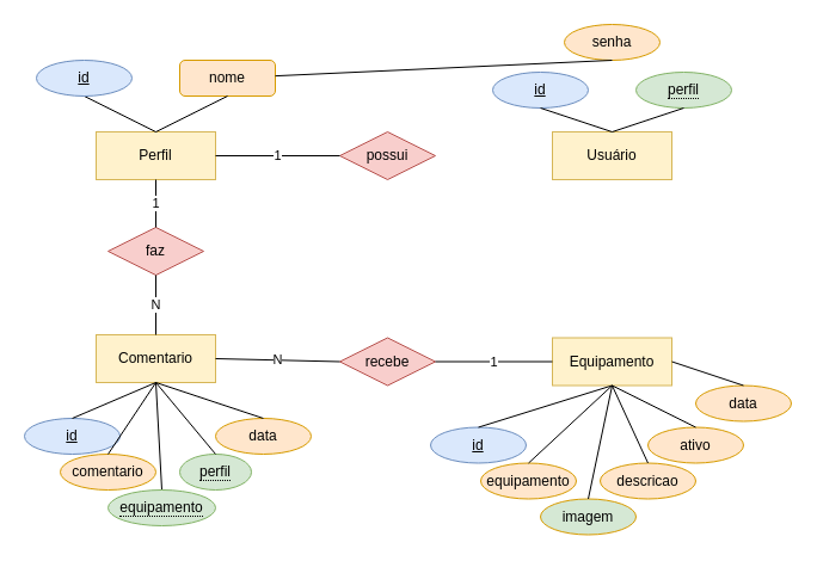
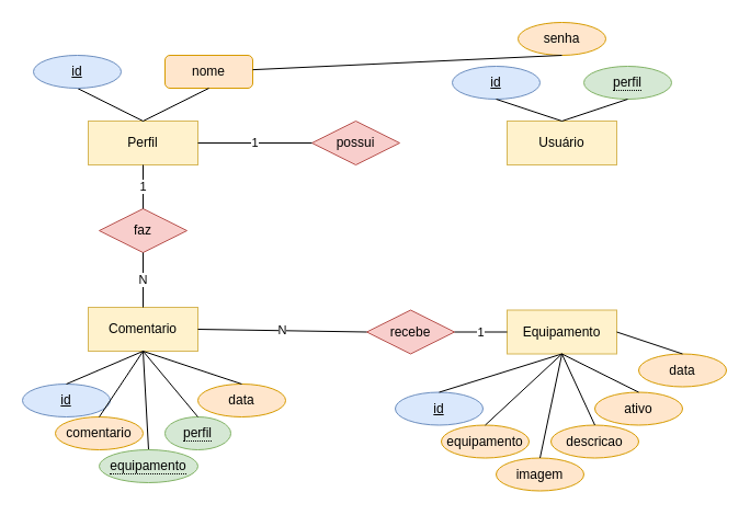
  <mxCell id="0" />
  <mxCell id="1" parent="0" />
  <mxCell id="2" value="Equipamento" style="whiteSpace=wrap;html=1;align=center;fillColor=#fff2cc;strokeColor=#d6b656;" vertex="1" parent="1"><mxGeometry x="462" y="282.5" width="100" height="40" as="geometry" /></mxCell>
  <mxCell id="3" value="Usuário" style="whiteSpace=wrap;html=1;align=center;fillColor=#fff2cc;strokeColor=#d6b656;" vertex="1" parent="1"><mxGeometry x="462" y="110" width="100" height="40" as="geometry" /></mxCell>
  <mxCell id="4" value="Perfil" style="whiteSpace=wrap;html=1;align=center;fillColor=#fff2cc;strokeColor=#d6b656;" vertex="1" parent="1"><mxGeometry x="80" y="110" width="100" height="40" as="geometry" /></mxCell>
  <mxCell id="5" value="Comentario" style="whiteSpace=wrap;html=1;align=center;fillColor=#fff2cc;strokeColor=#d6b656;" vertex="1" parent="1"><mxGeometry x="80" y="280" width="100" height="40" as="geometry" /></mxCell>
  <mxCell id="6" value="id" style="ellipse;whiteSpace=wrap;html=1;align=center;fontStyle=4;fillColor=#dae8fc;strokeColor=#6c8ebf;" vertex="1" parent="1"><mxGeometry x="412" y="60" width="80" height="30" as="geometry" /></mxCell>
  <mxCell id="7" value="senha" style="ellipse;whiteSpace=wrap;html=1;align=center;fillColor=#ffe6cc;strokeColor=#d79b00;" vertex="1" parent="1"><mxGeometry x="472" y="20" width="80" height="30" as="geometry" /></mxCell>
  <mxCell id="8" value="nome" style="whiteSpace=wrap;html=1;align=center;fillColor=#ffe6cc;strokeColor=#d79b00;rounded=1;" vertex="1" parent="1"><mxGeometry x="150" y="50" width="80" height="30" as="geometry" /></mxCell>
  <mxCell id="9" style="rounded=0;orthogonalLoop=1;jettySize=auto;html=1;exitX=0.5;exitY=1;exitDx=0;exitDy=0;entryX=0.5;entryY=0;entryDx=0;entryDy=0;endArrow=none;endFill=0;" edge="1" parent="1" source="10" target="4"><mxGeometry relative="1" as="geometry" /></mxCell>
  <mxCell id="10" value="id" style="ellipse;whiteSpace=wrap;html=1;align=center;fontStyle=4;fillColor=#dae8fc;strokeColor=#6c8ebf;" vertex="1" parent="1"><mxGeometry x="30" y="50" width="80" height="30" as="geometry" /></mxCell>
  <mxCell id="11" value="&lt;span style=&quot;border-bottom: 1px dotted&quot;&gt;perfil&lt;/span&gt;" style="ellipse;whiteSpace=wrap;html=1;align=center;fillColor=#d5e8d4;strokeColor=#82b366;" vertex="1" parent="1"><mxGeometry x="532" y="60" width="80" height="30" as="geometry" /></mxCell>
  <mxCell id="12" style="rounded=0;orthogonalLoop=1;jettySize=auto;html=1;exitX=0.5;exitY=1;exitDx=0;exitDy=0;entryX=0.5;entryY=0;entryDx=0;entryDy=0;endArrow=none;endFill=0;" edge="1" parent="1" source="8" target="4"><mxGeometry relative="1" as="geometry" /></mxCell>
  <mxCell id="13" style="rounded=0;orthogonalLoop=1;jettySize=auto;html=1;exitX=0.5;exitY=1;exitDx=0;exitDy=0;entryX=0.5;entryY=0;entryDx=0;entryDy=0;endArrow=none;endFill=0;" edge="1" parent="1" source="6" target="3"><mxGeometry relative="1" as="geometry" /></mxCell>
  <mxCell id="14" style="rounded=0;orthogonalLoop=1;jettySize=auto;html=1;exitX=0.5;exitY=1;exitDx=0;exitDy=0;endArrow=none;endFill=0;" edge="1" parent="1" source="7" target="8"><mxGeometry relative="1" as="geometry" /></mxCell>
  <mxCell id="15" style="rounded=0;orthogonalLoop=1;jettySize=auto;html=1;exitX=0.5;exitY=1;exitDx=0;exitDy=0;entryX=0.5;entryY=0;entryDx=0;entryDy=0;endArrow=none;endFill=0;" edge="1" parent="1" source="11" target="3"><mxGeometry relative="1" as="geometry" /></mxCell>
  <mxCell id="16" value="id" style="ellipse;whiteSpace=wrap;html=1;align=center;fontStyle=4;fillColor=#dae8fc;strokeColor=#6c8ebf;" vertex="1" parent="1"><mxGeometry x="20" y="350" width="80" height="30" as="geometry" /></mxCell>
  <mxCell id="17" value="comentario" style="ellipse;whiteSpace=wrap;html=1;align=center;fillColor=#ffe6cc;strokeColor=#d79b00;" vertex="1" parent="1"><mxGeometry x="50" y="380" width="80" height="30" as="geometry" /></mxCell>
  <mxCell id="18" value="&lt;span style=&quot;border-bottom: 1px dotted&quot;&gt;perfil&lt;/span&gt;" style="ellipse;whiteSpace=wrap;html=1;align=center;fillColor=#d5e8d4;strokeColor=#82b366;" vertex="1" parent="1"><mxGeometry x="150" y="380" width="60" height="30" as="geometry" /></mxCell>
  <mxCell id="19" style="rounded=0;orthogonalLoop=1;jettySize=auto;html=1;exitX=0.5;exitY=0;exitDx=0;exitDy=0;entryX=0.5;entryY=1;entryDx=0;entryDy=0;endArrow=none;endFill=0;" edge="1" source="16" parent="1" target="5"><mxGeometry relative="1" as="geometry"><mxPoint x="180" y="460" as="targetPoint" /></mxGeometry></mxCell>
  <mxCell id="20" style="rounded=0;orthogonalLoop=1;jettySize=auto;html=1;exitX=0.5;exitY=0;exitDx=0;exitDy=0;entryX=0.5;entryY=1;entryDx=0;entryDy=0;endArrow=none;endFill=0;" edge="1" source="17" parent="1" target="5"><mxGeometry relative="1" as="geometry"><mxPoint x="180" y="460" as="targetPoint" /></mxGeometry></mxCell>
  <mxCell id="21" style="rounded=0;orthogonalLoop=1;jettySize=auto;html=1;exitX=0.5;exitY=0;exitDx=0;exitDy=0;entryX=0.5;entryY=1;entryDx=0;entryDy=0;endArrow=none;endFill=0;" edge="1" source="23" parent="1" target="5"><mxGeometry relative="1" as="geometry"><mxPoint x="180" y="460" as="targetPoint" /></mxGeometry></mxCell>
  <mxCell id="22" value="data" style="ellipse;whiteSpace=wrap;html=1;align=center;fillColor=#ffe6cc;strokeColor=#d79b00;" vertex="1" parent="1"><mxGeometry x="180" y="350" width="80" height="30" as="geometry" /></mxCell>
  <mxCell id="23" value="&lt;span style=&quot;border-bottom: 1px dotted&quot;&gt;equipamento&lt;/span&gt;" style="ellipse;whiteSpace=wrap;html=1;align=center;fillColor=#d5e8d4;strokeColor=#82b366;" vertex="1" parent="1"><mxGeometry x="90" y="410" width="90" height="30" as="geometry" /></mxCell>
  <mxCell id="24" style="rounded=0;orthogonalLoop=1;jettySize=auto;html=1;exitX=0.5;exitY=0;exitDx=0;exitDy=0;entryX=0.5;entryY=1;entryDx=0;entryDy=0;endArrow=none;endFill=0;" edge="1" parent="1" source="18" target="5"><mxGeometry relative="1" as="geometry"><mxPoint x="180" y="460" as="targetPoint" /></mxGeometry></mxCell>
  <mxCell id="25" style="rounded=0;orthogonalLoop=1;jettySize=auto;html=1;exitX=0.5;exitY=0;exitDx=0;exitDy=0;entryX=0.5;entryY=1;entryDx=0;entryDy=0;endArrow=none;endFill=0;" edge="1" parent="1" source="22" target="5"><mxGeometry relative="1" as="geometry"><mxPoint x="180" y="460" as="targetPoint" /></mxGeometry></mxCell>
  <mxCell id="26" value="id" style="ellipse;whiteSpace=wrap;html=1;align=center;fontStyle=4;fillColor=#dae8fc;strokeColor=#6c8ebf;" vertex="1" parent="1"><mxGeometry x="360" y="357.5" width="80" height="30" as="geometry" /></mxCell>
  <mxCell id="27" value="equipamento" style="ellipse;whiteSpace=wrap;html=1;align=center;fillColor=#ffe6cc;strokeColor=#d79b00;" vertex="1" parent="1"><mxGeometry x="402" y="387.5" width="80" height="30" as="geometry" /></mxCell>
- <mxCell id="28" value="imagem" style="ellipse;whiteSpace=wrap;html=1;align=center;fillColor=#d5e8d4;strokeColor=#d79b00;" vertex="1" parent="1"><mxGeometry x="452" y="417.5" width="80" height="30" as="geometry" /></mxCell>
+ <mxCell id="28" value="imagem" style="ellipse;whiteSpace=wrap;html=1;align=center;fillColor=#ffe6cc;strokeColor=#d79b00;" vertex="1" parent="1"><mxGeometry x="452" y="417.5" width="80" height="30" as="geometry" /></mxCell>
  <mxCell id="29" value="descricao" style="ellipse;whiteSpace=wrap;html=1;align=center;fillColor=#ffe6cc;strokeColor=#d79b00;" vertex="1" parent="1"><mxGeometry x="502" y="387.5" width="80" height="30" as="geometry" /></mxCell>
  <mxCell id="30" value="ativo" style="ellipse;whiteSpace=wrap;html=1;align=center;fillColor=#ffe6cc;strokeColor=#d79b00;" vertex="1" parent="1"><mxGeometry x="542" y="357.5" width="80" height="30" as="geometry" /></mxCell>
  <mxCell id="31" value="data" style="ellipse;whiteSpace=wrap;html=1;align=center;fillColor=#ffe6cc;strokeColor=#d79b00;" vertex="1" parent="1"><mxGeometry x="582" y="322.5" width="80" height="30" as="geometry" /></mxCell>
  <mxCell id="32" style="rounded=0;orthogonalLoop=1;jettySize=auto;html=1;exitX=0.5;exitY=0;exitDx=0;exitDy=0;entryX=0.5;entryY=1;entryDx=0;entryDy=0;endArrow=none;endFill=0;" edge="1" parent="1" source="26" target="2"><mxGeometry relative="1" as="geometry"><mxPoint x="162" y="497.5" as="targetPoint" /></mxGeometry></mxCell>
  <mxCell id="33" style="rounded=0;orthogonalLoop=1;jettySize=auto;html=1;exitX=0.5;exitY=0;exitDx=0;exitDy=0;entryX=0.5;entryY=1;entryDx=0;entryDy=0;endArrow=none;endFill=0;" edge="1" parent="1" source="27" target="2"><mxGeometry relative="1" as="geometry"><mxPoint x="162" y="497.5" as="targetPoint" /></mxGeometry></mxCell>
  <mxCell id="34" style="rounded=0;orthogonalLoop=1;jettySize=auto;html=1;exitX=0.5;exitY=0;exitDx=0;exitDy=0;entryX=0.5;entryY=1;entryDx=0;entryDy=0;endArrow=none;endFill=0;" edge="1" parent="1" source="28" target="2"><mxGeometry relative="1" as="geometry"><mxPoint x="162" y="497.5" as="targetPoint" /></mxGeometry></mxCell>
  <mxCell id="35" style="rounded=0;orthogonalLoop=1;jettySize=auto;html=1;exitX=0.5;exitY=0;exitDx=0;exitDy=0;entryX=0.5;entryY=1;entryDx=0;entryDy=0;endArrow=none;endFill=0;" edge="1" parent="1" source="29" target="2"><mxGeometry relative="1" as="geometry"><mxPoint x="162" y="497.5" as="targetPoint" /></mxGeometry></mxCell>
  <mxCell id="36" style="rounded=0;orthogonalLoop=1;jettySize=auto;html=1;exitX=0.5;exitY=0;exitDx=0;exitDy=0;entryX=0.5;entryY=1;entryDx=0;entryDy=0;endArrow=none;endFill=0;" edge="1" parent="1" source="30" target="2"><mxGeometry relative="1" as="geometry"><mxPoint x="162" y="497.5" as="targetPoint" /></mxGeometry></mxCell>
  <mxCell id="37" style="rounded=0;orthogonalLoop=1;jettySize=auto;html=1;exitX=0.5;exitY=0;exitDx=0;exitDy=0;entryX=1;entryY=0.5;entryDx=0;entryDy=0;endArrow=none;endFill=0;" edge="1" parent="1" source="31" target="2"><mxGeometry relative="1" as="geometry"><mxPoint x="162" y="497.5" as="targetPoint" /></mxGeometry></mxCell>
  <mxCell id="38" value="possui" style="shape=rhombus;perimeter=rhombusPerimeter;whiteSpace=wrap;html=1;align=center;fillColor=#f8cecc;strokeColor=#b85450;" vertex="1" parent="1"><mxGeometry x="284" y="110" width="80" height="40" as="geometry" /></mxCell>
  <mxCell id="39" value="faz" style="shape=rhombus;perimeter=rhombusPerimeter;whiteSpace=wrap;html=1;align=center;fillColor=#f8cecc;strokeColor=#b85450;" vertex="1" parent="1"><mxGeometry x="90" y="190" width="80" height="40" as="geometry" /></mxCell>
- <mxCell id="40" value="recebe" style="shape=rhombus;perimeter=rhombusPerimeter;whiteSpace=wrap;html=1;align=center;fillColor=#f8cecc;strokeColor=#b85450;" vertex="1" parent="1"><mxGeometry x="284" y="282.5" width="80" height="40" as="geometry" /></mxCell>
+ <mxCell id="40" value="recebe" style="shape=rhombus;perimeter=rhombusPerimeter;whiteSpace=wrap;html=1;align=center;fillColor=#f8cecc;strokeColor=#b85450;" vertex="1" parent="1"><mxGeometry x="334" y="282.5" width="80" height="40" as="geometry" /></mxCell>
  <mxCell id="41" value="1" style="rounded=0;orthogonalLoop=1;jettySize=auto;html=1;exitX=0;exitY=0.5;exitDx=0;exitDy=0;entryX=1;entryY=0.5;entryDx=0;entryDy=0;endArrow=none;endFill=0;" edge="1" parent="1" source="38" target="4"><mxGeometry relative="1" as="geometry" /></mxCell>
  <mxCell id="42" value="1" style="rounded=0;orthogonalLoop=1;jettySize=auto;html=1;exitX=0.5;exitY=0;exitDx=0;exitDy=0;entryX=0.5;entryY=1;entryDx=0;entryDy=0;endArrow=none;endFill=0;" edge="1" parent="1" source="39" target="4"><mxGeometry relative="1" as="geometry" /></mxCell>
  <mxCell id="43" value="N" style="rounded=0;orthogonalLoop=1;jettySize=auto;html=1;exitX=0.5;exitY=0;exitDx=0;exitDy=0;endArrow=none;endFill=0;entryX=0.5;entryY=1;entryDx=0;entryDy=0;" edge="1" parent="1" source="5" target="39"><mxGeometry relative="1" as="geometry"><mxPoint x="130" y="240" as="targetPoint" /></mxGeometry></mxCell>
  <mxCell id="44" value="1" style="rounded=0;orthogonalLoop=1;jettySize=auto;html=1;exitX=0;exitY=0.5;exitDx=0;exitDy=0;endArrow=none;endFill=0;entryX=1;entryY=0.5;entryDx=0;entryDy=0;" edge="1" parent="1" source="2" target="40"><mxGeometry relative="1" as="geometry"><mxPoint x="170" y="270" as="targetPoint" /></mxGeometry></mxCell>
  <mxCell id="45" value="N" style="rounded=0;orthogonalLoop=1;jettySize=auto;html=1;exitX=0;exitY=0.5;exitDx=0;exitDy=0;endArrow=none;endFill=0;entryX=1;entryY=0.5;entryDx=0;entryDy=0;" edge="1" parent="1" source="40" target="5"><mxGeometry relative="1" as="geometry"><mxPoint x="170" y="270" as="targetPoint" /></mxGeometry></mxCell>
